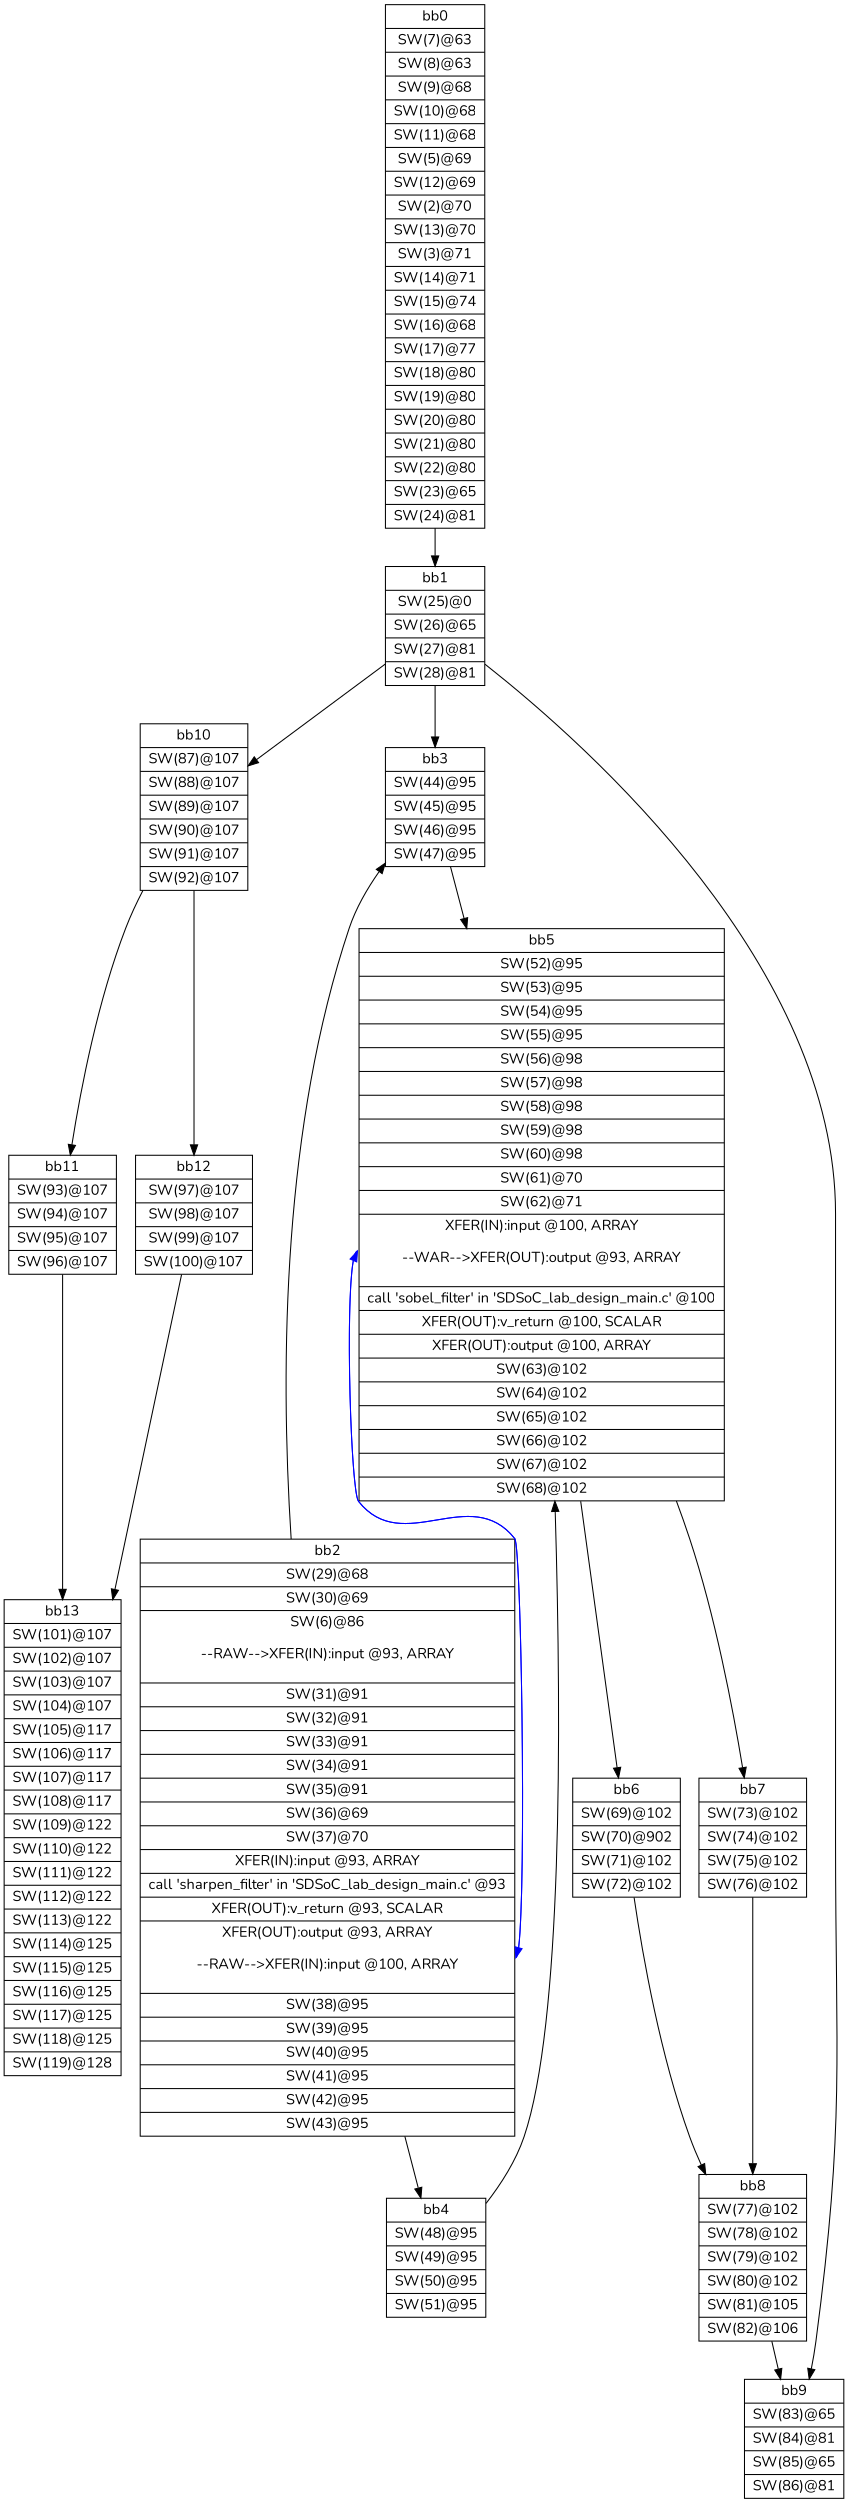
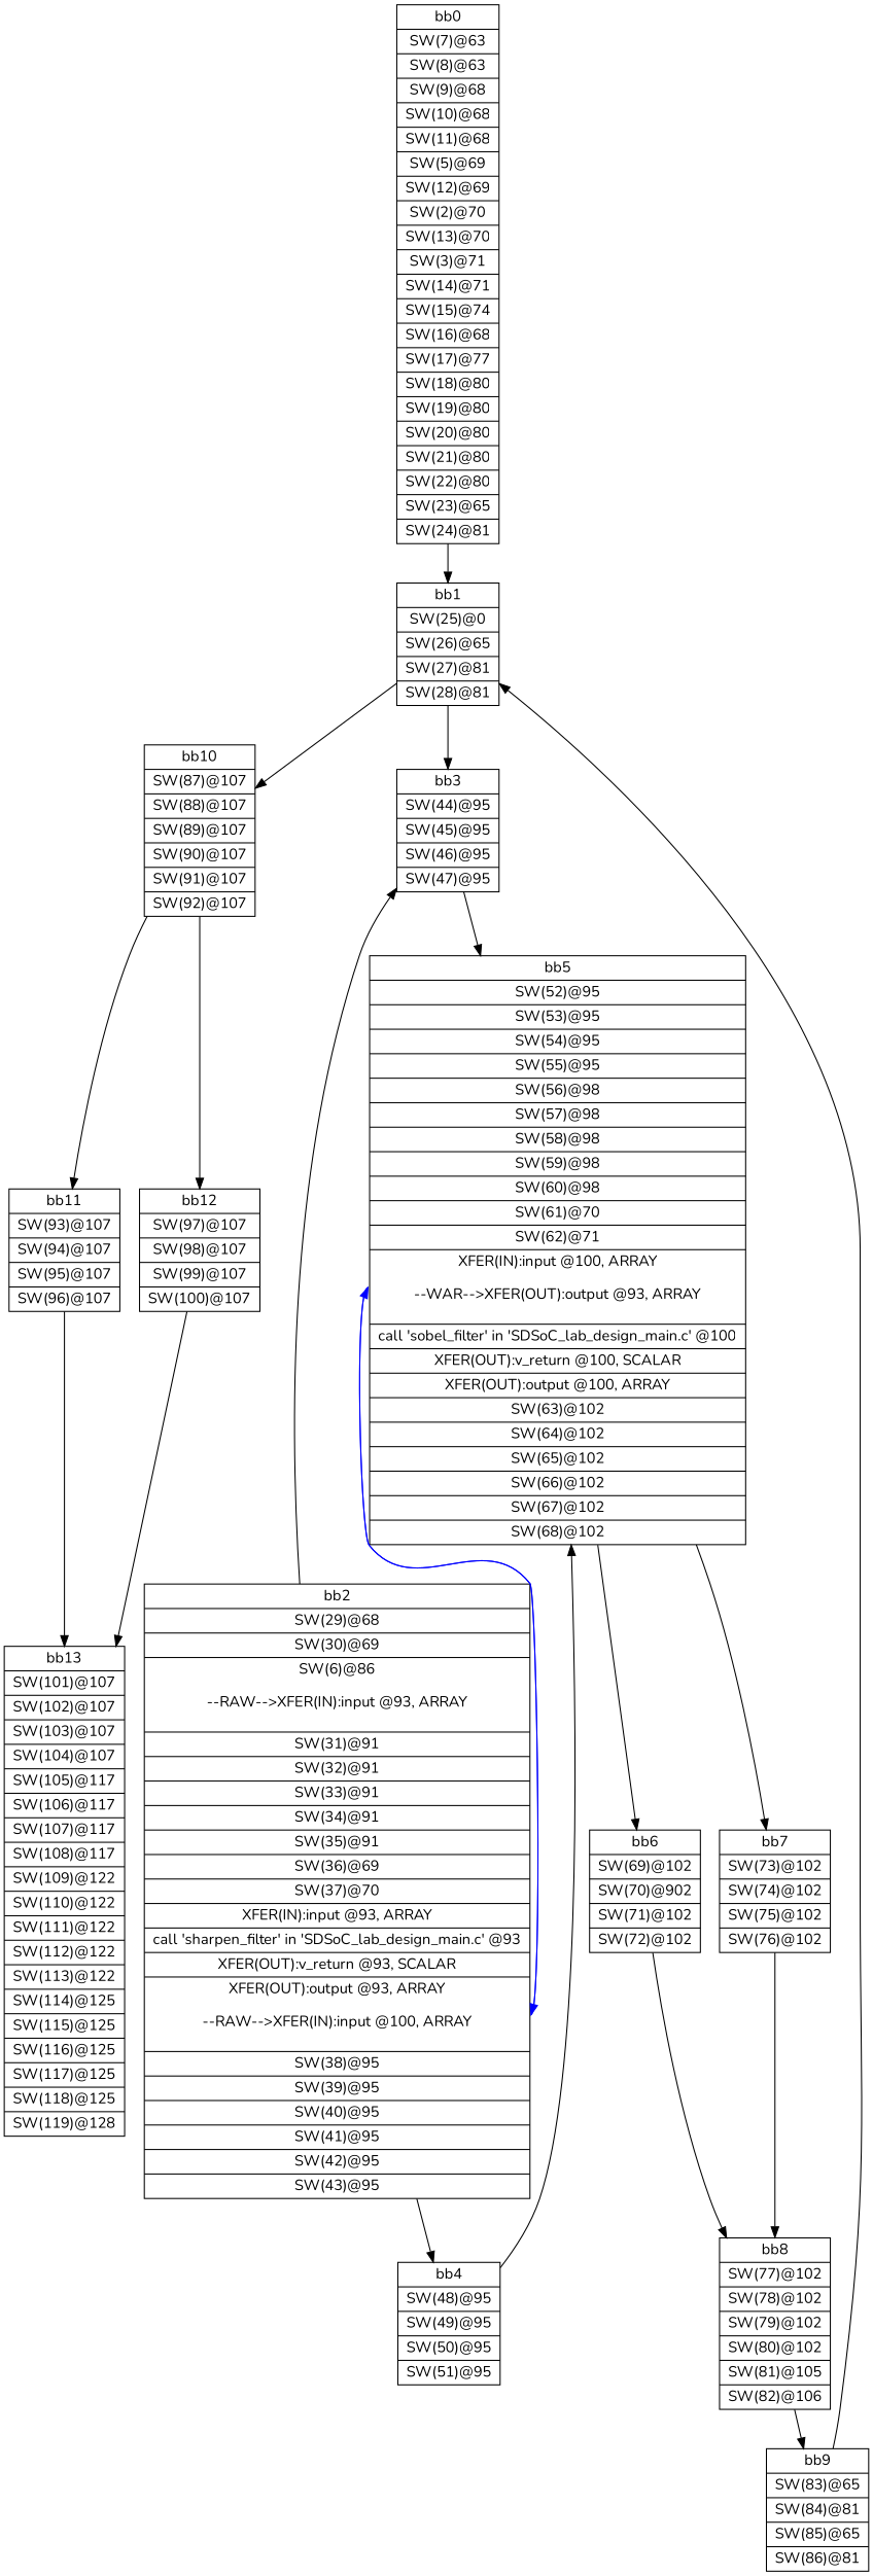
  digraph {
    fontname=Nunito
    node [fontname=Nunito shape=record]
    edge [fontname=Nunito]
    n1 [label="{bb0|<x000000000019D640>SW(7)@63\n|<x000000000019D6F0>SW(8)@63\n|<x000000000019DBC0>SW(9)@68\n|<x000000000019DC70>SW(10)@68\n|<x000000000019DD20>SW(11)@68\n|<x000000000019D900>SW(5)@69\n|<x000000000019DDD0>SW(12)@69\n|<x000000000019DA60>SW(2)@70\n|<x000000000019DE80>SW(13)@70\n|<x000000000019D9B0>SW(3)@71\n|<x000000000019DF30>SW(14)@71\n|<x000000000019DFE0>SW(15)@74\n|<x000000000019E090>SW(16)@68\n|<x000000000019E140>SW(17)@77\n|<x000000000019E1F0>SW(18)@80\n|<x000000000019E2A0>SW(19)@80\n|<x000000000019E350>SW(20)@80\n|<x000000000019E400>SW(21)@80\n|<x0000000000124DB0>SW(22)@80\n|<x0000000000124D00>SW(23)@65\n|<x0000000000124830>SW(24)@81\n}"]
    n2 [label="{bb1|<x0000000000124C50>SW(25)@0\n|<x0000000000124BA0>SW(26)@65\n|<x0000000000124AF0>SW(27)@81\n|<x0000000000124A40>SW(28)@81\n}"]
    n3 [label="{bb10|<x0000000000195CF0>SW(87)@107\n|<x0000000000195980>SW(88)@107\n|<x00000000001958D0>SW(89)@107\n|<x0000000000195820>SW(90)@107\n|<x00000000001956C0>SW(91)@107\n|<x0000000000195610>SW(92)@107\n}"]
    n4 [label="{bb3|<x00000000001232E0>SW(44)@95\n|<x0000000000123230>SW(45)@95\n|<x0000000000123180>SW(46)@95\n|<x00000000001230D0>SW(47)@95\n}"]
    n5 [label="{bb2|<x0000000000124990>SW(29)@68\n|<x00000000001248E0>SW(30)@69\n|<x000000000019D850>SW(6)@86\n\n--RAW--\>XFER(IN):input @93, ARRAY\n\n|<x0000000000124780>SW(31)@91\n|<x00000000001246D0>SW(32)@91\n|<x00000000001244C0>SW(33)@91\n|<x0000000000124410>SW(34)@91\n|<x0000000000124360>SW(35)@91\n|<x00000000001242B0>SW(36)@69\n|<x0000000000124200>SW(37)@70\n|<x0000000000EAD450>XFER(IN):input @93, ARRAY\n|<x0000000000183530>call 'sharpen_filter' in 'SDSoC_lab_design_main.c' @93\n|<x0000000001435F90>XFER(OUT):v_return @93, SCALAR\n|<x0000000001435ED0>XFER(OUT):output @93, ARRAY\n\n--RAW--\>XFER(IN):input @100, ARRAY\n\n|<x0000000000124150>SW(38)@95\n|<x00000000001240A0>SW(39)@95\n|<x0000000000123FF0>SW(40)@95\n|<x0000000000123DE0>SW(41)@95\n|<x0000000000123D30>SW(42)@95\n|<x0000000000123C80>SW(43)@95\n}"]
    n6 [label="{bb4|<x00000000001235A0>SW(48)@95\n|<x0000000000123020>SW(49)@95\n|<x0000000000122F70>SW(50)@95\n|<x0000000000122EC0>SW(51)@95\n}"]
    n7 [label="{bb5|<x0000000000155A80>SW(52)@95\n|<x0000000000155EA0>SW(53)@95\n|<x0000000000155DF0>SW(54)@95\n|<x0000000000155D40>SW(55)@95\n|<x0000000000155C90>SW(56)@98\n|<x0000000000155BE0>SW(57)@98\n|<x0000000000155B30>SW(58)@98\n|<x0000000000155920>SW(59)@98\n|<x0000000000155870>SW(60)@98\n|<x00000000001557C0>SW(61)@70\n|<x0000000000155710>SW(62)@71\n|<x0000000001436050>XFER(IN):input @100, ARRAY\n\n--WAR--\>XFER(OUT):output @93, ARRAY\n\n|<x0000000000183450>call 'sobel_filter' in 'SDSoC_lab_design_main.c' @100\n|<x00000000014361D0>XFER(OUT):v_return @100, SCALAR\n|<x0000000001436110>XFER(OUT):output @100, ARRAY\n|<x00000000001553A0>SW(63)@102\n|<x00000000001552F0>SW(64)@102\n|<x0000000000155240>SW(65)@102\n|<x00000000001550E0>SW(66)@102\n|<x0000000000155030>SW(67)@102\n|<x0000000000154F80>SW(68)@102\n}"]
    n8 [label="{bb11|<x0000000000195560>SW(93)@107\n|<x0000000000195400>SW(94)@107\n|<x0000000000195350>SW(95)@107\n|<x00000000001952A0>SW(96)@107\n}"]
    n9 [label="{bb12|<x00000000001951F0>SW(97)@107\n|<x0000000000194F30>SW(98)@107\n|<x0000000000194E80>SW(99)@107\n|<x0000000000194DD0>SW(100)@107\n}"]
    n10 [label="{bb6|<x0000000000154E20>SW(69)@102\n|<x0000000000154D70>SW(70)@902\n|<x0000000000154CC0>SW(71)@102\n|<x0000000000154C10>SW(72)@102\n}"]
    n11 [label="{bb7|<x0000000000154950>SW(73)@102\n|<x00000000001548A0>SW(74)@102\n|<x00000000001547F0>SW(75)@102\n|<x0000000000154530>SW(76)@102\n}"]
    n12 [label="{bb8|<x0000000000153FB0>SW(77)@102\n|<x00000000001963D0>SW(78)@102\n|<x0000000000196320>SW(79)@102\n|<x0000000000196270>SW(80)@102\n|<x00000000001961C0>SW(81)@105\n|<x0000000000196110>SW(82)@106\n}"]
    n13 [label="{bb9|<x0000000000196060>SW(83)@65\n|<x0000000000195F00>SW(84)@81\n|<x0000000000195E50>SW(85)@65\n|<x0000000000195DA0>SW(86)@81\n}"]
    n14 [label="{bb13|<x0000000000194B10>SW(101)@107\n|<x0000000000194590>SW(102)@107\n|<x00000000001863E0>SW(103)@107\n|<x0000000000186330>SW(104)@107\n|<x0000000000186280>SW(105)@117\n|<x00000000001861D0>SW(106)@117\n|<x0000000000186120>SW(107)@117\n|<x0000000000186070>SW(108)@117\n|<x0000000000185FC0>SW(109)@122\n|<x0000000000185E60>SW(110)@122\n|<x0000000000185DB0>SW(111)@122\n|<x0000000000185D00>SW(112)@122\n|<x00000000001858E0>SW(113)@122\n|<x0000000000185990>SW(114)@125\n|<x0000000000185780>SW(115)@125\n|<x0000000000185830>SW(116)@125\n|<x0000000000185570>SW(117)@125\n|<x000000000018D070>SW(118)@125\n|<x000000000018CFC0>SW(119)@128\n}"]
    n1 -> n2
    n2 -> n3
    n2 -> n4
    n3 -> n8
    n3 -> n9
    n4 -> n7
    n5 -> n4
    n5 -> n6
    n5 -> n7 [color=blue headport=x0000000001436050 tailport=x0000000001435ED0]
    n6 -> n7
    n7 -> n5 [color=blue headport=x0000000001435ED0 tailport=x0000000001436050]
    n7 -> n10
    n7 -> n11
    n8 -> n14
    n9 -> n14
    n10 -> n12
    n11 -> n12
    n12 -> n13
-   n2 -> n13
+   n13 -> n2
  }
